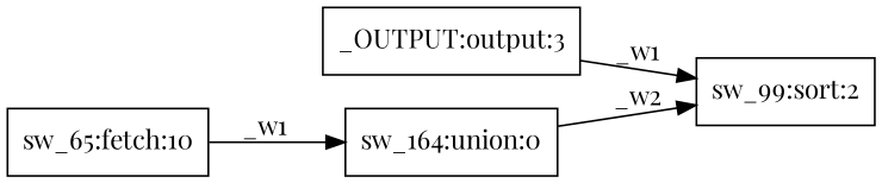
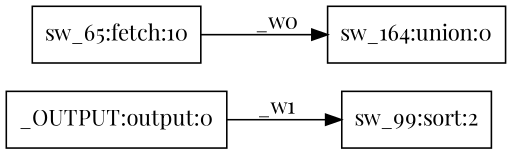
  digraph {
    fontname="Playfair Display"
    rankdir=LR
    node [fontname="Playfair Display" shape=box]
    edge [fontname="Playfair Display"]
    n1 [label="sw_99:sort:2"]
-   n2 [label="_OUTPUT:output:3"]
+   n2 [label="_OUTPUT:output:0"]
    n3 [label="sw_65:fetch:10"]
    n4 [label="sw_164:union:0"]
    n2 -> n1 [label=_w1]
-   n3 -> n4 [label=_w1]
-   n4 -> n1 [label=_w2]
+   n3 -> n4 [label=_w0]
  }
